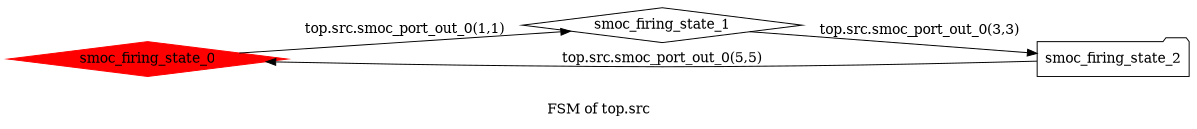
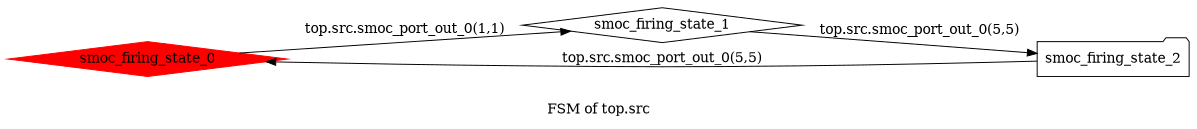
  digraph {
    label="FSM of top.src"
    rankdir=LR
    node [shape=diamond]
    n1 [color=red label=smoc_firing_state_0 style=filled]
    n2 [label=smoc_firing_state_1]
    n3 [label=smoc_firing_state_2 shape=folder]
    n1 -> n2 [label="top.src.smoc_port_out_0(1,1)"]
-   n2 -> n3 [label="top.src.smoc_port_out_0(3,3)"]
+   n2 -> n3 [label="top.src.smoc_port_out_0(5,5)"]
    n3 -> n1 [label="top.src.smoc_port_out_0(5,5)"]
  }
